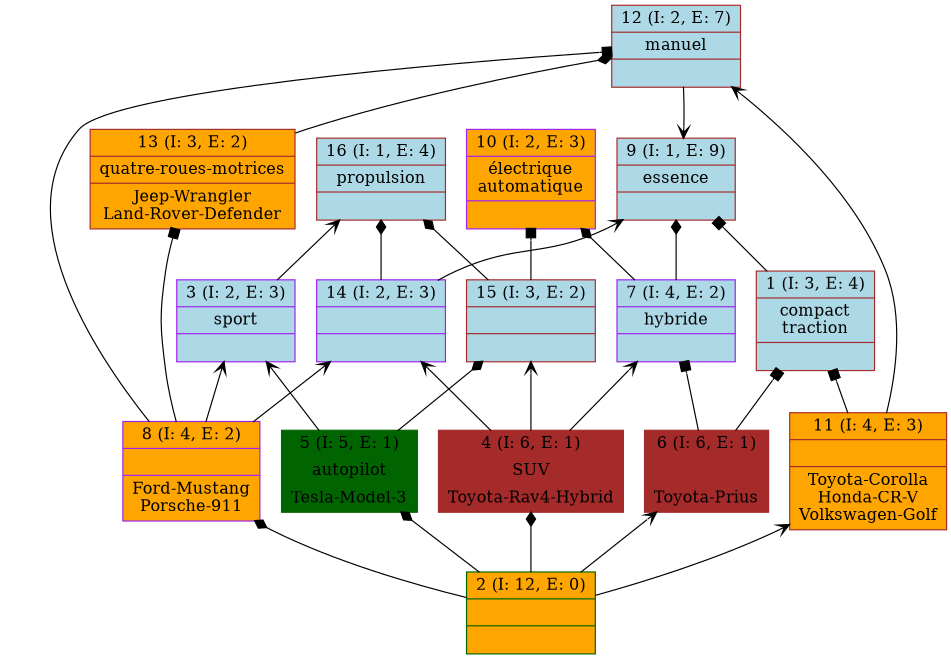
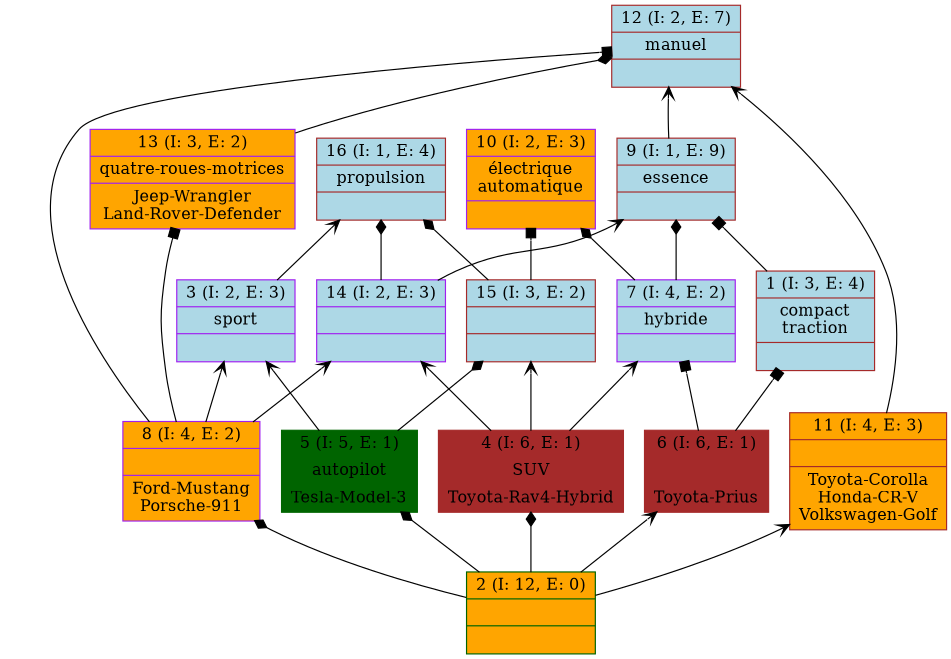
  digraph {
    rankdir=BT
    node [color=brown fillcolor=lightblue shape=record style=filled]
    edge [arrowhead=vee]
    n1 [label="{1 (I: 3, E: 4)|compact\ntraction\n|}"]
    n2 [label="{9 (I: 1, E: 9)|essence\n|}"]
    n3 [color=darkgreen fillcolor=orange label="{2 (I: 12, E: 0)||}"]
    n4 [label="{4 (I: 6, E: 1)|SUV\n|Toyota-Rav4-Hybrid\n}" fillcolor=""]
    n5 [color=darkgreen label="{5 (I: 5, E: 1)|autopilot\n|Tesla-Model-3\n}" fillcolor=""]
    n6 [label="{6 (I: 6, E: 1)||Toyota-Prius\n}" fillcolor=""]
    n7 [color=purple fillcolor=orange label="{8 (I: 4, E: 2)||Ford-Mustang\nPorsche-911\n}"]
    n8 [fillcolor=orange label="{11 (I: 4, E: 3)||Toyota-Corolla\nHonda-CR-V\nVolkswagen-Golf\n}"]
    n9 [color=purple label="{7 (I: 4, E: 2)|hybride\n|}"]
    n10 [color=purple label="{14 (I: 2, E: 3)||}"]
    n11 [label="{15 (I: 3, E: 2)||}"]
    n12 [color=purple label="{3 (I: 2, E: 3)|sport\n|}"]
-   n13 [fillcolor=orange label="{13 (I: 3, E: 2)|quatre-roues-motrices\n|Jeep-Wrangler\nLand-Rover-Defender\n}"]
+   n13 [color=purple fillcolor=orange label="{13 (I: 3, E: 2)|quatre-roues-motrices\n|Jeep-Wrangler\nLand-Rover-Defender\n}"]
    n14 [label="{12 (I: 2, E: 7)|manuel\n|}"]
    n15 [label="{16 (I: 1, E: 4)|propulsion\n|}"]
    n16 [color=purple fillcolor=orange label="{10 (I: 2, E: 3)|électrique\nautomatique\n|}"]
    n1 -> n2 [arrowhead=box]
    n3 -> n4 [arrowhead=diamond]
    n3 -> n5 [arrowhead=diamond]
    n3 -> n6
    n3 -> n7 [arrowhead=diamond]
    n3 -> n8
    n4 -> n9
    n4 -> n10
    n4 -> n11
    n5 -> n11 [arrowhead=diamond]
    n5 -> n12
    n6 -> n1 [arrowhead=box]
    n6 -> n9 [arrowhead=box]
    n7 -> n10
    n7 -> n12
    n7 -> n13 [arrowhead=box]
    n7 -> n14 [arrowhead=box]
-   n8 -> n1 [arrowhead=box]
    n8 -> n14
    n9 -> n2 [arrowhead=diamond]
    n9 -> n16 [arrowhead=diamond]
    n10 -> n2
    n10 -> n15 [arrowhead=diamond]
    n11 -> n15 [arrowhead=diamond]
    n11 -> n16 [arrowhead=box]
    n12 -> n15
    n13 -> n14 [arrowhead=diamond]
-   n14 -> n2
+   n2 -> n14
  }
